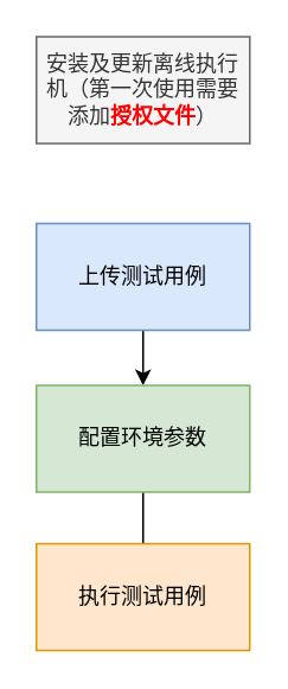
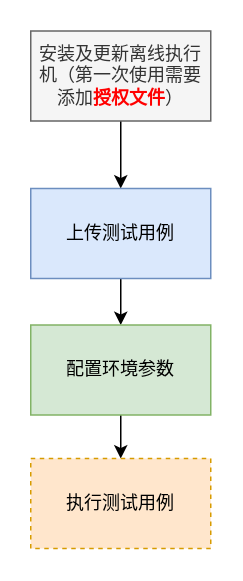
  <mxCell id="0" />
  <mxCell id="1" parent="0" />
+ <mxCell id="2" style="edgeStyle=orthogonalEdgeStyle;rounded=0;orthogonalLoop=1;jettySize=auto;html=1;entryX=0.5;entryY=0;entryDx=0;entryDy=0;" edge="1" parent="1" source="3" target="5"><mxGeometry relative="1" as="geometry" /></mxCell>
  <mxCell id="3" value="安装及更新离线执行机（第一次使用需要添加&lt;b&gt;&lt;font color=&quot;#ff0000&quot;&gt;授权文件&lt;/font&gt;&lt;/b&gt;）" style="rounded=0;whiteSpace=wrap;html=1;fillColor=#f5f5f5;strokeColor=#666666;fontColor=#333333;" vertex="1" parent="1"><mxGeometry x="20" y="20" width="120" height="60" as="geometry" /></mxCell>
  <mxCell id="4" style="edgeStyle=orthogonalEdgeStyle;rounded=0;orthogonalLoop=1;jettySize=auto;html=1;exitX=0.5;exitY=1;exitDx=0;exitDy=0;entryX=0.5;entryY=0;entryDx=0;entryDy=0;" edge="1" parent="1" source="5" target="7"><mxGeometry relative="1" as="geometry" /></mxCell>
  <mxCell id="5" value="上传测试用例" style="rounded=0;whiteSpace=wrap;html=1;fillColor=#dae8fc;strokeColor=#6c8ebf;" vertex="1" parent="1"><mxGeometry x="20" y="125" width="120" height="60" as="geometry" /></mxCell>
- <mxCell id="6" value="" style="edgeStyle=orthogonalEdgeStyle;rounded=0;orthogonalLoop=1;jettySize=auto;html=1;endArrow=none;" edge="1" parent="1" source="7" target="8"><mxGeometry relative="1" as="geometry" /></mxCell>
+ <mxCell id="6" value="" style="edgeStyle=orthogonalEdgeStyle;rounded=0;orthogonalLoop=1;jettySize=auto;html=1;" edge="1" parent="1" source="7" target="8"><mxGeometry relative="1" as="geometry" /></mxCell>
  <mxCell id="7" value="配置环境参数" style="rounded=0;whiteSpace=wrap;html=1;fillColor=#d5e8d4;strokeColor=#82b366;" vertex="1" parent="1"><mxGeometry x="20" y="216" width="120" height="60" as="geometry" /></mxCell>
- <mxCell id="8" value="执行测试用例" style="rounded=0;whiteSpace=wrap;html=1;fillColor=#ffe6cc;strokeColor=#d79b00;" vertex="1" parent="1"><mxGeometry x="20" y="305" width="120" height="60" as="geometry" /></mxCell>
+ <mxCell id="8" value="执行测试用例" style="rounded=0;whiteSpace=wrap;html=1;fillColor=#ffe6cc;strokeColor=#d79b00;dashed=1;" vertex="1" parent="1"><mxGeometry x="20" y="305" width="120" height="60" as="geometry" /></mxCell>
